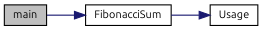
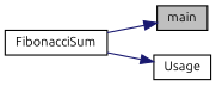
  digraph {
    fontname=Ubuntu
    rankdir=LR
    node [color=black fillcolor=white fontname=Ubuntu fontsize=10 shape=record style=filled]
    edge [color=midnightblue fontname=Ubuntu fontsize=10 labelfontname=Helvetica labelfontsize=10 style=solid]
    n1 [fillcolor=grey75 fontcolor=black height=0.2 label=main width=0.4]
    n2 [height=0.2 label=FibonacciSum width=0.4]
    n3 [height=0.2 label=Usage width=0.4]
-   n1 -> n2
+   n2 -> n1
    n2 -> n3
  }
